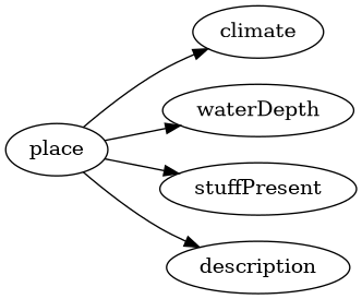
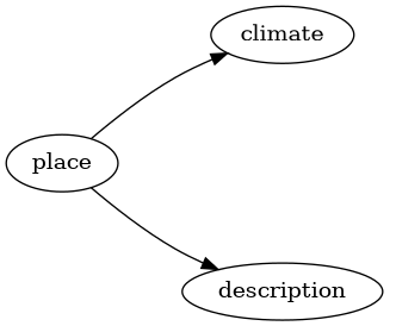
  digraph {
    rankdir=LR
    place
    climate
-   waterDepth
-   stuffPresent
    description
    place -> climate
-   place -> waterDepth
-   place -> stuffPresent
    place -> description
  }
